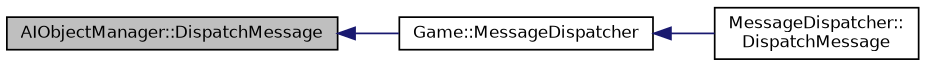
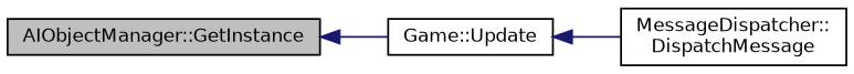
  digraph {
    rankdir=LR
    node [color=black fillcolor=white fontname=Helvetica fontsize=10 shape=record style=filled]
    edge [color=midnightblue dir=back fontname=Helvetica fontsize=10 labelfontname=Helvetica labelfontsize=10 style=solid]
-   n1 [fillcolor=grey75 fontcolor=black height=0.2 label="AIObjectManager::DispatchMessage" width=0.4]
-   n2 [height=0.2 label="Game::MessageDispatcher" width=0.4]
+   n1 [fillcolor=grey75 fontcolor=black height=0.2 label="AIObjectManager::GetInstance" width=0.4]
+   n2 [height=0.2 label="Game::Update" width=0.4]
    n3 [height=0.2 label="MessageDispatcher::\lDispatchMessage" width=0.4]
    n1 -> n2
    n2 -> n3
  }
